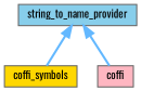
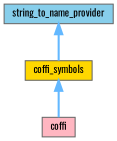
  digraph {
    fontname=Oswald
    node [color=gray40 fontname=Oswald fontsize=10 shape=box style=filled]
    edge [color=steelblue1 dir=back fontname=Oswald fontsize=10 labelfontname=Helvetica labelfontsize=10 style=bold]
    n1 [fillcolor=gold fontcolor=black height=0.2 label=coffi_symbols width=0.4]
    n2 [fillcolor=lightpink height=0.2 label=coffi width=0.4]
    n3 [fillcolor=skyblue height=0.2 label=string_to_name_provider width=0.4]
-   n3 -> n2
+   n1 -> n2
    n3 -> n1
  }
